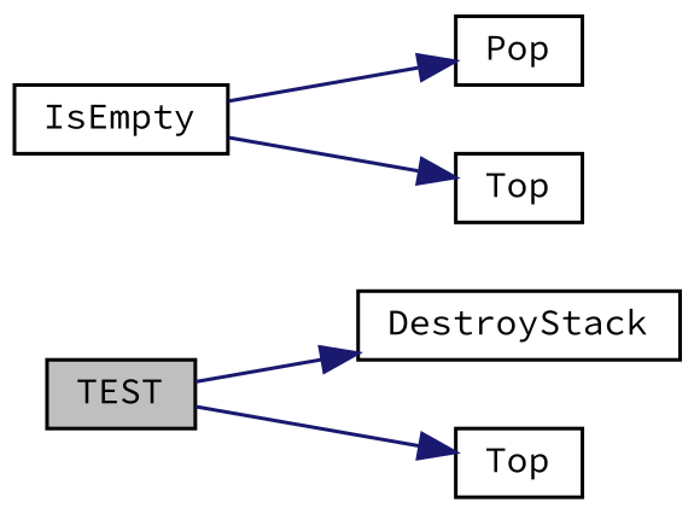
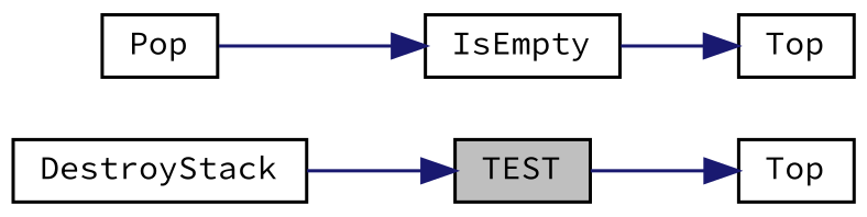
  digraph {
    fontname="Source Code Pro"
    rankdir=LR
    node [color=black fillcolor=white fontname="Source Code Pro" fontsize=10 shape=record style=filled]
    edge [color=midnightblue fontname="Source Code Pro" fontsize=10 labelfontname=Helvetica labelfontsize=10 style=solid]
    n1 [fillcolor=grey75 fontcolor=black height=0.2 label=TEST width=0.4]
    n2 [height=0.2 label=DestroyStack width=0.4]
    n3 [height=0.2 label=Top width=0.4]
    n4 [height=0.2 label=Pop width=0.4]
    n5 [height=0.2 label=IsEmpty width=0.4]
    n6 [height=0.2 label=Top width=0.4]
-   n1 -> n2
+   n2 -> n1
    n1 -> n3
-   n5 -> n4
+   n4 -> n5
    n5 -> n6
  }
